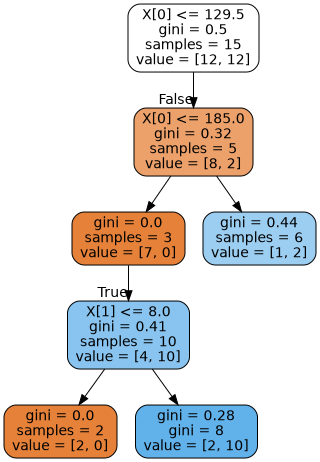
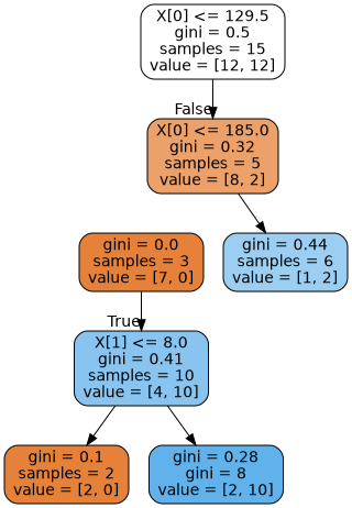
  digraph {
    node [color=black fillcolor="#e58139" fontname=helvetica shape=box style="filled, rounded"]
    edge [fontname=helvetica]
    n1 [fillcolor="#ffffff" label="X[0] <= 129.5\ngini = 0.5\nsamples = 15\nvalue = [12, 12]"]
    n2 [fillcolor="#eca06a" label="X[0] <= 185.0\ngini = 0.32\nsamples = 5\nvalue = [8, 2]"]
    n3 [fillcolor="#88c4ef" label="X[1] <= 8.0\ngini = 0.41\nsamples = 10\nvalue = [4, 10]"]
-   n4 [label="gini = 0.0\nsamples = 2\nvalue = [2, 0]"]
+   n4 [label="gini = 0.1\nsamples = 2\nvalue = [2, 0]"]
    n5 [fillcolor="#61b1ea" label="gini = 0.28\ngini = 8\nvalue = [2, 10]"]
    n6 [label="gini = 0.0\nsamples = 3\nvalue = [7, 0]"]
    n7 [fillcolor="#9ccef2" label="gini = 0.44\nsamples = 6\nvalue = [1, 2]"]
    n1 -> n2 [headlabel=False labelangle=-45 labeldistance=2.5]
-   n2 -> n6
    n2 -> n7
    n3 -> n4
    n3 -> n5
    n6 -> n3 [headlabel=True labelangle=45 labeldistance=2.5]
  }
